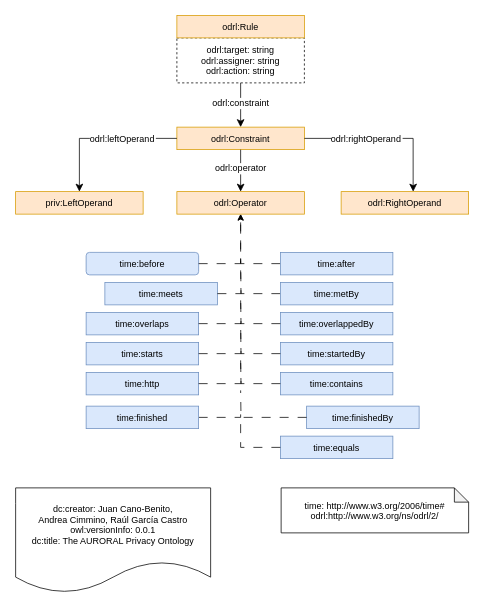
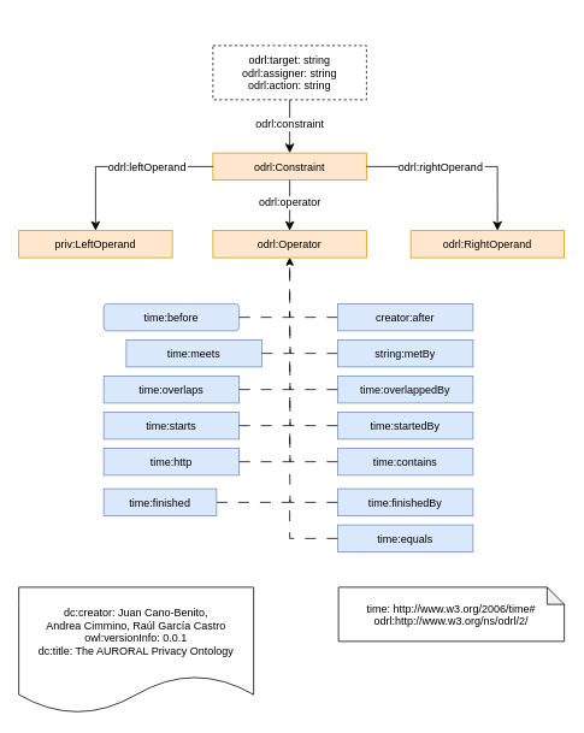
  <mxCell id="0" />
  <mxCell id="1" parent="0" />
  <mxCell id="2" value="dc:creator: Juan Cano-Benito, &#10;Andrea Cimmino, Raúl García Castro&#10;owl:versionInfo: 0.0.1&#10;dc:title: The AURORAL Privacy Ontology" style="shape=document;boundedLbl=1;fontStyle=0" parent="1" vertex="1"><mxGeometry x="20" y="650" width="260" height="140" as="geometry" /></mxCell>
  <mxCell id="3" value="time: http://www.w3.org/2006/time#&#10;odrl:http://www.w3.org/ns/odrl/2/" style="shape=note;backgroundOutline=1;darkOpacity=0.05;size=19;" parent="1" vertex="1"><mxGeometry x="374" y="650" width="250" height="60" as="geometry" /></mxCell>
  <mxCell id="4" value="odrl:target: string&#10;odrl:assigner: string&#10;odrl:action: string" style="rounded=0;snapToPoint=1;points=[[0.1,0],[0.2,0],[0.3,0],[0.4,0],[0.5,0],[0.6,0],[0.7,0],[0.8,0],[0.9,0],[0,0.1],[0,0.3],[0,0.5],[0,0.7],[0,0.9],[0.1,1],[0.2,1],[0.3,1],[0.4,1],[0.5,1],[0.6,1],[0.7,1],[0.8,1],[0.9,1],[1,0.1],[1,0.3],[1,0.5],[1,0.7],[1,0.9]];dashed=1;" parent="1" vertex="1"><mxGeometry x="235" y="50" width="170" height="60" as="geometry" /></mxCell>
- <mxCell id="5" value="odrl:Rule" style="rounded=0;snapToPoint=1;points=[[0.1,0],[0.2,0],[0.3,0],[0.4,0],[0.5,0],[0.6,0],[0.7,0],[0.8,0],[0.9,0],[0,0.1],[0,0.3],[0,0.5],[0,0.7],[0,0.9],[0.1,1],[0.2,1],[0.3,1],[0.4,1],[0.5,1],[0.6,1],[0.7,1],[0.8,1],[0.9,1],[1,0.1],[1,0.3],[1,0.5],[1,0.7],[1,0.9]];fillColor=#ffe6cc;strokeColor=#d79b00;" parent="1" vertex="1"><mxGeometry x="235" y="20" width="170" height="30" as="geometry" /></mxCell>
  <mxCell id="6" value="" style="endArrow=classic;html=1;exitX=0.5;exitY=1;exitDx=0;exitDy=0;endSize=8;arcSize=0;rounded=0;" parent="1" source="4" target="8" edge="1"><mxGeometry width="50" height="50" relative="1" as="geometry"><mxPoint x="320" y="120" as="sourcePoint" /><mxPoint x="320" y="174" as="targetPoint" /></mxGeometry></mxCell>
  <mxCell id="7" value="odrl:constraint" style="text;align=center;verticalAlign=middle;resizable=0;points=[];labelBackgroundColor=#ffffff;" parent="6" vertex="1" connectable="0"><mxGeometry x="-0.127" relative="1" as="geometry"><mxPoint as="offset" /></mxGeometry></mxCell>
  <mxCell id="8" value="odrl:Constraint" style="rounded=0;snapToPoint=1;points=[[0.1,0],[0.2,0],[0.3,0],[0.4,0],[0.5,0],[0.6,0],[0.7,0],[0.8,0],[0.9,0],[0,0.1],[0,0.3],[0,0.5],[0,0.7],[0,0.9],[0.1,1],[0.2,1],[0.3,1],[0.4,1],[0.5,1],[0.6,1],[0.7,1],[0.8,1],[0.9,1],[1,0.1],[1,0.3],[1,0.5],[1,0.7],[1,0.9]];fillColor=#ffe6cc;strokeColor=#d79b00;" parent="1" vertex="1"><mxGeometry x="235" y="169" width="170" height="30" as="geometry" /></mxCell>
  <mxCell id="9" value="priv:LeftOperand" style="rounded=0;snapToPoint=1;points=[[0.1,0],[0.2,0],[0.3,0],[0.4,0],[0.5,0],[0.6,0],[0.7,0],[0.8,0],[0.9,0],[0,0.1],[0,0.3],[0,0.5],[0,0.7],[0,0.9],[0.1,1],[0.2,1],[0.3,1],[0.4,1],[0.5,1],[0.6,1],[0.7,1],[0.8,1],[0.9,1],[1,0.1],[1,0.3],[1,0.5],[1,0.7],[1,0.9]];fillColor=#ffe6cc;strokeColor=#d79b00;" parent="1" vertex="1"><mxGeometry x="20" y="255" width="170" height="30" as="geometry" /></mxCell>
  <mxCell id="10" value="odrl:RightOperand" style="rounded=0;snapToPoint=1;points=[[0.1,0],[0.2,0],[0.3,0],[0.4,0],[0.5,0],[0.6,0],[0.7,0],[0.8,0],[0.9,0],[0,0.1],[0,0.3],[0,0.5],[0,0.7],[0,0.9],[0.1,1],[0.2,1],[0.3,1],[0.4,1],[0.5,1],[0.6,1],[0.7,1],[0.8,1],[0.9,1],[1,0.1],[1,0.3],[1,0.5],[1,0.7],[1,0.9]];fillColor=#ffe6cc;strokeColor=#d79b00;" parent="1" vertex="1"><mxGeometry x="454" y="255" width="170" height="30" as="geometry" /></mxCell>
  <mxCell id="11" value="" style="endArrow=classic;html=1;exitX=1;exitY=0.5;exitDx=0;exitDy=0;endSize=8;arcSize=0;rounded=0;entryX=0.565;entryY=0;entryDx=0;entryDy=0;entryPerimeter=0;" parent="1" source="8" target="10" edge="1"><mxGeometry width="50" height="50" relative="1" as="geometry"><mxPoint x="524" y="110" as="sourcePoint" /><mxPoint x="524" y="169" as="targetPoint" /><Array as="points"><mxPoint x="550" y="184" /></Array></mxGeometry></mxCell>
  <mxCell id="12" value="odrl:rightOperand" style="text;align=center;verticalAlign=middle;resizable=0;points=[];labelBackgroundColor=#ffffff;" parent="11" vertex="1" connectable="0"><mxGeometry x="-0.127" relative="1" as="geometry"><mxPoint x="-12" as="offset" /></mxGeometry></mxCell>
  <mxCell id="13" value="" style="endArrow=classic;html=1;exitX=0;exitY=0.5;exitDx=0;exitDy=0;endSize=8;arcSize=0;rounded=0;entryX=0.5;entryY=0;entryDx=0;entryDy=0;" parent="1" source="8" target="9" edge="1"><mxGeometry width="50" height="50" relative="1" as="geometry"><mxPoint x="138.5" y="110" as="sourcePoint" /><mxPoint x="138.5" y="169" as="targetPoint" /><Array as="points"><mxPoint x="105" y="184" /></Array></mxGeometry></mxCell>
  <mxCell id="14" value="odrl:leftOperand" style="text;align=center;verticalAlign=middle;resizable=0;points=[];labelBackgroundColor=#ffffff;" parent="13" vertex="1" connectable="0"><mxGeometry x="-0.127" relative="1" as="geometry"><mxPoint x="15" as="offset" /></mxGeometry></mxCell>
  <mxCell id="15" value="" style="endArrow=classic;html=1;exitX=0.5;exitY=1;exitDx=0;exitDy=0;endSize=8;arcSize=0;rounded=0;entryX=0.5;entryY=0;entryDx=0;entryDy=0;" parent="1" source="8" target="17" edge="1"><mxGeometry width="50" height="50" relative="1" as="geometry"><mxPoint x="210" y="444" as="sourcePoint" /><mxPoint x="320" y="290" as="targetPoint" /><Array as="points" /></mxGeometry></mxCell>
  <mxCell id="16" value="odrl:operator" style="text;align=center;verticalAlign=middle;resizable=0;points=[];labelBackgroundColor=#ffffff;" parent="15" vertex="1" connectable="0"><mxGeometry x="-0.127" relative="1" as="geometry"><mxPoint as="offset" /></mxGeometry></mxCell>
  <mxCell id="17" value="odrl:Operator" style="rounded=0;snapToPoint=1;points=[[0.1,0],[0.2,0],[0.3,0],[0.4,0],[0.5,0],[0.6,0],[0.7,0],[0.8,0],[0.9,0],[0,0.1],[0,0.3],[0,0.5],[0,0.7],[0,0.9],[0.1,1],[0.2,1],[0.3,1],[0.4,1],[0.5,1],[0.6,1],[0.7,1],[0.8,1],[0.9,1],[1,0.1],[1,0.3],[1,0.5],[1,0.7],[1,0.9]];fillColor=#ffe6cc;strokeColor=#d79b00;" parent="1" vertex="1"><mxGeometry x="235" y="255" width="170" height="30" as="geometry" /></mxCell>
  <mxCell id="18" style="edgeStyle=orthogonalEdgeStyle;rounded=0;orthogonalLoop=1;jettySize=auto;html=1;exitX=0;exitY=0.5;exitDx=0;exitDy=0;dashed=1;dashPattern=12 12;entryX=0.5;entryY=1;entryDx=0;entryDy=0;" parent="1" source="19" target="17" edge="1"><mxGeometry relative="1" as="geometry"><mxPoint x="264" y="300" as="targetPoint" /></mxGeometry></mxCell>
- <mxCell id="19" value="time:after" style="rounded=0;snapToPoint=1;points=[[0.1,0],[0.2,0],[0.3,0],[0.4,0],[0.5,0],[0.6,0],[0.7,0],[0.8,0],[0.9,0],[0,0.1],[0,0.3],[0,0.5],[0,0.7],[0,0.9],[0.1,1],[0.2,1],[0.3,1],[0.4,1],[0.5,1],[0.6,1],[0.7,1],[0.8,1],[0.9,1],[1,0.1],[1,0.3],[1,0.5],[1,0.7],[1,0.9]];fillColor=#dae8fc;strokeColor=#6c8ebf;" parent="1" vertex="1"><mxGeometry x="373" y="336" width="150" height="30" as="geometry" /></mxCell>
+ <mxCell id="19" value="creator:after" style="rounded=0;snapToPoint=1;points=[[0.1,0],[0.2,0],[0.3,0],[0.4,0],[0.5,0],[0.6,0],[0.7,0],[0.8,0],[0.9,0],[0,0.1],[0,0.3],[0,0.5],[0,0.7],[0,0.9],[0.1,1],[0.2,1],[0.3,1],[0.4,1],[0.5,1],[0.6,1],[0.7,1],[0.8,1],[0.9,1],[1,0.1],[1,0.3],[1,0.5],[1,0.7],[1,0.9]];fillColor=#dae8fc;strokeColor=#6c8ebf;" parent="1" vertex="1"><mxGeometry x="373" y="336" width="150" height="30" as="geometry" /></mxCell>
  <mxCell id="20" style="edgeStyle=orthogonalEdgeStyle;rounded=0;orthogonalLoop=1;jettySize=auto;html=1;exitX=0;exitY=0.5;exitDx=0;exitDy=0;endArrow=none;endFill=0;dashed=1;dashPattern=12 12;fillColor=#dae8fc;strokeColor=#000000;" parent="1" source="21" edge="1"><mxGeometry relative="1" as="geometry"><mxPoint x="320" y="360" as="targetPoint" /></mxGeometry></mxCell>
- <mxCell id="21" value="time:metBy" style="rounded=0;snapToPoint=1;points=[[0.1,0],[0.2,0],[0.3,0],[0.4,0],[0.5,0],[0.6,0],[0.7,0],[0.8,0],[0.9,0],[0,0.1],[0,0.3],[0,0.5],[0,0.7],[0,0.9],[0.1,1],[0.2,1],[0.3,1],[0.4,1],[0.5,1],[0.6,1],[0.7,1],[0.8,1],[0.9,1],[1,0.1],[1,0.3],[1,0.5],[1,0.7],[1,0.9]];fillColor=#dae8fc;strokeColor=#6c8ebf;" parent="1" vertex="1"><mxGeometry x="373" y="376" width="150" height="30" as="geometry" /></mxCell>
+ <mxCell id="21" value="string:metBy" style="rounded=0;snapToPoint=1;points=[[0.1,0],[0.2,0],[0.3,0],[0.4,0],[0.5,0],[0.6,0],[0.7,0],[0.8,0],[0.9,0],[0,0.1],[0,0.3],[0,0.5],[0,0.7],[0,0.9],[0.1,1],[0.2,1],[0.3,1],[0.4,1],[0.5,1],[0.6,1],[0.7,1],[0.8,1],[0.9,1],[1,0.1],[1,0.3],[1,0.5],[1,0.7],[1,0.9]];fillColor=#dae8fc;strokeColor=#6c8ebf;" parent="1" vertex="1"><mxGeometry x="373" y="376" width="150" height="30" as="geometry" /></mxCell>
  <mxCell id="22" value="time:overlappedBy" style="rounded=0;snapToPoint=1;points=[[0.1,0],[0.2,0],[0.3,0],[0.4,0],[0.5,0],[0.6,0],[0.7,0],[0.8,0],[0.9,0],[0,0.1],[0,0.3],[0,0.5],[0,0.7],[0,0.9],[0.1,1],[0.2,1],[0.3,1],[0.4,1],[0.5,1],[0.6,1],[0.7,1],[0.8,1],[0.9,1],[1,0.1],[1,0.3],[1,0.5],[1,0.7],[1,0.9]];fillColor=#dae8fc;strokeColor=#6c8ebf;" parent="1" vertex="1"><mxGeometry x="373" y="416" width="150" height="30" as="geometry" /></mxCell>
  <mxCell id="23" value="time:startedBy" style="rounded=0;snapToPoint=1;points=[[0.1,0],[0.2,0],[0.3,0],[0.4,0],[0.5,0],[0.6,0],[0.7,0],[0.8,0],[0.9,0],[0,0.1],[0,0.3],[0,0.5],[0,0.7],[0,0.9],[0.1,1],[0.2,1],[0.3,1],[0.4,1],[0.5,1],[0.6,1],[0.7,1],[0.8,1],[0.9,1],[1,0.1],[1,0.3],[1,0.5],[1,0.7],[1,0.9]];fillColor=#dae8fc;strokeColor=#6c8ebf;" parent="1" vertex="1"><mxGeometry x="373" y="456" width="150" height="30" as="geometry" /></mxCell>
  <mxCell id="24" value="time:contains" style="rounded=0;snapToPoint=1;points=[[0.1,0],[0.2,0],[0.3,0],[0.4,0],[0.5,0],[0.6,0],[0.7,0],[0.8,0],[0.9,0],[0,0.1],[0,0.3],[0,0.5],[0,0.7],[0,0.9],[0.1,1],[0.2,1],[0.3,1],[0.4,1],[0.5,1],[0.6,1],[0.7,1],[0.8,1],[0.9,1],[1,0.1],[1,0.3],[1,0.5],[1,0.7],[1,0.9]];fillColor=#dae8fc;strokeColor=#6c8ebf;" parent="1" vertex="1"><mxGeometry x="373" y="496" width="150" height="30" as="geometry" /></mxCell>
  <mxCell id="25" style="edgeStyle=orthogonalEdgeStyle;rounded=0;orthogonalLoop=1;jettySize=auto;html=1;exitX=0;exitY=0.5;exitDx=0;exitDy=0;endArrow=none;endFill=0;dashed=1;dashPattern=12 12;fillColor=#dae8fc;strokeColor=#000000;" parent="1" source="22" edge="1"><mxGeometry relative="1" as="geometry"><mxPoint x="320" y="400" as="targetPoint" /><mxPoint x="383" y="370" as="sourcePoint" /></mxGeometry></mxCell>
  <mxCell id="26" style="edgeStyle=orthogonalEdgeStyle;rounded=0;orthogonalLoop=1;jettySize=auto;html=1;exitX=0;exitY=0.5;exitDx=0;exitDy=0;endArrow=none;endFill=0;dashed=1;dashPattern=12 12;fillColor=#dae8fc;strokeColor=#000000;" parent="1" source="23" edge="1"><mxGeometry relative="1" as="geometry"><mxPoint x="320" y="430" as="targetPoint" /><mxPoint x="393" y="380" as="sourcePoint" /></mxGeometry></mxCell>
  <mxCell id="27" style="edgeStyle=orthogonalEdgeStyle;rounded=0;orthogonalLoop=1;jettySize=auto;html=1;exitX=0;exitY=0.5;exitDx=0;exitDy=0;endArrow=none;endFill=0;dashed=1;dashPattern=12 12;fillColor=#dae8fc;strokeColor=#000000;" parent="1" source="24" edge="1"><mxGeometry relative="1" as="geometry"><mxPoint x="320" y="480" as="targetPoint" /><mxPoint x="403" y="390" as="sourcePoint" /></mxGeometry></mxCell>
- <mxCell id="28" value="time:finishedBy" style="rounded=0;snapToPoint=1;points=[[0.1,0],[0.2,0],[0.3,0],[0.4,0],[0.5,0],[0.6,0],[0.7,0],[0.8,0],[0.9,0],[0,0.1],[0,0.3],[0,0.5],[0,0.7],[0,0.9],[0.1,1],[0.2,1],[0.3,1],[0.4,1],[0.5,1],[0.6,1],[0.7,1],[0.8,1],[0.9,1],[1,0.1],[1,0.3],[1,0.5],[1,0.7],[1,0.9]];fillColor=#dae8fc;strokeColor=#6c8ebf;" parent="1" vertex="1"><mxGeometry x="408" y="541" width="150" height="30" as="geometry" /></mxCell>
+ <mxCell id="28" value="time:finishedBy" style="rounded=0;snapToPoint=1;points=[[0.1,0],[0.2,0],[0.3,0],[0.4,0],[0.5,0],[0.6,0],[0.7,0],[0.8,0],[0.9,0],[0,0.1],[0,0.3],[0,0.5],[0,0.7],[0,0.9],[0.1,1],[0.2,1],[0.3,1],[0.4,1],[0.5,1],[0.6,1],[0.7,1],[0.8,1],[0.9,1],[1,0.1],[1,0.3],[1,0.5],[1,0.7],[1,0.9]];fillColor=#dae8fc;strokeColor=#6c8ebf;" parent="1" vertex="1"><mxGeometry x="373" y="541" width="150" height="30" as="geometry" /></mxCell>
  <mxCell id="29" value="time:equals" style="rounded=0;snapToPoint=1;points=[[0.1,0],[0.2,0],[0.3,0],[0.4,0],[0.5,0],[0.6,0],[0.7,0],[0.8,0],[0.9,0],[0,0.1],[0,0.3],[0,0.5],[0,0.7],[0,0.9],[0.1,1],[0.2,1],[0.3,1],[0.4,1],[0.5,1],[0.6,1],[0.7,1],[0.8,1],[0.9,1],[1,0.1],[1,0.3],[1,0.5],[1,0.7],[1,0.9]];fillColor=#dae8fc;strokeColor=#6c8ebf;" parent="1" vertex="1"><mxGeometry x="373" y="581" width="150" height="30" as="geometry" /></mxCell>
  <mxCell id="30" style="edgeStyle=orthogonalEdgeStyle;rounded=0;orthogonalLoop=1;jettySize=auto;html=1;exitX=0;exitY=0.5;exitDx=0;exitDy=0;endArrow=none;endFill=0;dashed=1;dashPattern=12 12;fillColor=#dae8fc;strokeColor=#000000;" parent="1" source="28" edge="1"><mxGeometry relative="1" as="geometry"><mxPoint x="320" y="520" as="targetPoint" /><mxPoint x="383" y="490" as="sourcePoint" /></mxGeometry></mxCell>
  <mxCell id="31" style="edgeStyle=orthogonalEdgeStyle;rounded=0;orthogonalLoop=1;jettySize=auto;html=1;exitX=0;exitY=0.5;exitDx=0;exitDy=0;endArrow=none;endFill=0;dashed=1;dashPattern=12 12;fillColor=#dae8fc;strokeColor=#000000;" parent="1" source="29" edge="1"><mxGeometry relative="1" as="geometry"><mxPoint x="320" y="560" as="targetPoint" /><mxPoint x="393" y="500" as="sourcePoint" /><Array as="points"><mxPoint x="320" y="596" /></Array></mxGeometry></mxCell>
  <mxCell id="32" style="edgeStyle=orthogonalEdgeStyle;rounded=0;orthogonalLoop=1;jettySize=auto;html=1;endArrow=none;endFill=0;dashed=1;dashPattern=12 12;exitX=1;exitY=0.5;exitDx=0;exitDy=0;fillColor=#dae8fc;strokeColor=#000000;" parent="1" source="38" edge="1"><mxGeometry relative="1" as="geometry"><mxPoint x="320" y="550" as="targetPoint" /><mxPoint x="264" y="596" as="sourcePoint" /><Array as="points"><mxPoint x="320" y="556" /></Array></mxGeometry></mxCell>
  <mxCell id="33" value="time:before" style="snapToPoint=1;points=[[0.1,0],[0.2,0],[0.3,0],[0.4,0],[0.5,0],[0.6,0],[0.7,0],[0.8,0],[0.9,0],[0,0.1],[0,0.3],[0,0.5],[0,0.7],[0,0.9],[0.1,1],[0.2,1],[0.3,1],[0.4,1],[0.5,1],[0.6,1],[0.7,1],[0.8,1],[0.9,1],[1,0.1],[1,0.3],[1,0.5],[1,0.7],[1,0.9]];fillColor=#dae8fc;strokeColor=#6c8ebf;rounded=1;" parent="1" vertex="1"><mxGeometry x="114" y="336" width="150" height="30" as="geometry" /></mxCell>
  <mxCell id="34" value="time:meets" style="rounded=0;snapToPoint=1;points=[[0.1,0],[0.2,0],[0.3,0],[0.4,0],[0.5,0],[0.6,0],[0.7,0],[0.8,0],[0.9,0],[0,0.1],[0,0.3],[0,0.5],[0,0.7],[0,0.9],[0.1,1],[0.2,1],[0.3,1],[0.4,1],[0.5,1],[0.6,1],[0.7,1],[0.8,1],[0.9,1],[1,0.1],[1,0.3],[1,0.5],[1,0.7],[1,0.9]];fillColor=#dae8fc;strokeColor=#6c8ebf;" parent="1" vertex="1"><mxGeometry x="139" y="376" width="150" height="30" as="geometry" /></mxCell>
  <mxCell id="35" value="time:overlaps" style="rounded=0;snapToPoint=1;points=[[0.1,0],[0.2,0],[0.3,0],[0.4,0],[0.5,0],[0.6,0],[0.7,0],[0.8,0],[0.9,0],[0,0.1],[0,0.3],[0,0.5],[0,0.7],[0,0.9],[0.1,1],[0.2,1],[0.3,1],[0.4,1],[0.5,1],[0.6,1],[0.7,1],[0.8,1],[0.9,1],[1,0.1],[1,0.3],[1,0.5],[1,0.7],[1,0.9]];fillColor=#dae8fc;strokeColor=#6c8ebf;" parent="1" vertex="1"><mxGeometry x="114" y="416" width="150" height="30" as="geometry" /></mxCell>
  <mxCell id="36" value="time:starts" style="rounded=0;snapToPoint=1;points=[[0.1,0],[0.2,0],[0.3,0],[0.4,0],[0.5,0],[0.6,0],[0.7,0],[0.8,0],[0.9,0],[0,0.1],[0,0.3],[0,0.5],[0,0.7],[0,0.9],[0.1,1],[0.2,1],[0.3,1],[0.4,1],[0.5,1],[0.6,1],[0.7,1],[0.8,1],[0.9,1],[1,0.1],[1,0.3],[1,0.5],[1,0.7],[1,0.9]];fillColor=#dae8fc;strokeColor=#6c8ebf;" parent="1" vertex="1"><mxGeometry x="114" y="456" width="150" height="30" as="geometry" /></mxCell>
  <mxCell id="37" value="time:http" style="rounded=0;snapToPoint=1;points=[[0.1,0],[0.2,0],[0.3,0],[0.4,0],[0.5,0],[0.6,0],[0.7,0],[0.8,0],[0.9,0],[0,0.1],[0,0.3],[0,0.5],[0,0.7],[0,0.9],[0.1,1],[0.2,1],[0.3,1],[0.4,1],[0.5,1],[0.6,1],[0.7,1],[0.8,1],[0.9,1],[1,0.1],[1,0.3],[1,0.5],[1,0.7],[1,0.9]];fillColor=#dae8fc;strokeColor=#6c8ebf;" parent="1" vertex="1"><mxGeometry x="114" y="496" width="150" height="30" as="geometry" /></mxCell>
- <mxCell id="38" value="time:finished" style="rounded=0;snapToPoint=1;points=[[0.1,0],[0.2,0],[0.3,0],[0.4,0],[0.5,0],[0.6,0],[0.7,0],[0.8,0],[0.9,0],[0,0.1],[0,0.3],[0,0.5],[0,0.7],[0,0.9],[0.1,1],[0.2,1],[0.3,1],[0.4,1],[0.5,1],[0.6,1],[0.7,1],[0.8,1],[0.9,1],[1,0.1],[1,0.3],[1,0.5],[1,0.7],[1,0.9]];fillColor=#dae8fc;strokeColor=#6c8ebf;" parent="1" vertex="1"><mxGeometry x="114" y="541" width="150" height="30" as="geometry" /></mxCell>
+ <mxCell id="38" value="time:finished" style="rounded=0;snapToPoint=1;points=[[0.1,0],[0.2,0],[0.3,0],[0.4,0],[0.5,0],[0.6,0],[0.7,0],[0.8,0],[0.9,0],[0,0.1],[0,0.3],[0,0.5],[0,0.7],[0,0.9],[0.1,1],[0.2,1],[0.3,1],[0.4,1],[0.5,1],[0.6,1],[0.7,1],[0.8,1],[0.9,1],[1,0.1],[1,0.3],[1,0.5],[1,0.7],[1,0.9]];fillColor=#dae8fc;strokeColor=#6c8ebf;" parent="1" vertex="1"><mxGeometry x="114" y="541" width="125" height="30" as="geometry" /></mxCell>
  <mxCell id="39" style="edgeStyle=orthogonalEdgeStyle;rounded=0;orthogonalLoop=1;jettySize=auto;html=1;exitX=1;exitY=0.5;exitDx=0;exitDy=0;dashed=1;dashPattern=12 12;entryX=0.5;entryY=1;entryDx=0;entryDy=0;" parent="1" source="33" target="17" edge="1"><mxGeometry relative="1" as="geometry"><mxPoint x="330" y="295" as="targetPoint" /><mxPoint x="383" y="361" as="sourcePoint" /></mxGeometry></mxCell>
  <mxCell id="40" style="edgeStyle=orthogonalEdgeStyle;rounded=0;orthogonalLoop=1;jettySize=auto;html=1;exitX=1;exitY=0.5;exitDx=0;exitDy=0;endArrow=none;endFill=0;dashed=1;dashPattern=12 12;fillColor=#dae8fc;strokeColor=#000000;" parent="1" source="35" edge="1"><mxGeometry relative="1" as="geometry"><mxPoint x="320" y="394.5" as="targetPoint" /><mxPoint x="373" y="425.5" as="sourcePoint" /></mxGeometry></mxCell>
  <mxCell id="41" style="edgeStyle=orthogonalEdgeStyle;rounded=0;orthogonalLoop=1;jettySize=auto;html=1;exitX=1;exitY=0.5;exitDx=0;exitDy=0;endArrow=none;endFill=0;dashed=1;dashPattern=12 12;fillColor=#dae8fc;strokeColor=#000000;" parent="1" source="34" edge="1"><mxGeometry relative="1" as="geometry"><mxPoint x="320" y="344.5" as="targetPoint" /><mxPoint x="373" y="375.5" as="sourcePoint" /></mxGeometry></mxCell>
  <mxCell id="42" style="edgeStyle=orthogonalEdgeStyle;rounded=0;orthogonalLoop=1;jettySize=auto;html=1;exitX=1;exitY=0.5;exitDx=0;exitDy=0;endArrow=none;endFill=0;dashed=1;dashPattern=12 12;fillColor=#dae8fc;strokeColor=#000000;" parent="1" source="36" edge="1"><mxGeometry relative="1" as="geometry"><mxPoint x="320" y="430" as="targetPoint" /><mxPoint x="373" y="471" as="sourcePoint" /></mxGeometry></mxCell>
  <mxCell id="43" style="edgeStyle=orthogonalEdgeStyle;rounded=0;orthogonalLoop=1;jettySize=auto;html=1;endArrow=none;endFill=0;dashed=1;dashPattern=12 12;fillColor=#dae8fc;strokeColor=#000000;" parent="1" source="37" edge="1"><mxGeometry relative="1" as="geometry"><mxPoint x="320" y="480" as="targetPoint" /><mxPoint x="373" y="511" as="sourcePoint" /></mxGeometry></mxCell>
